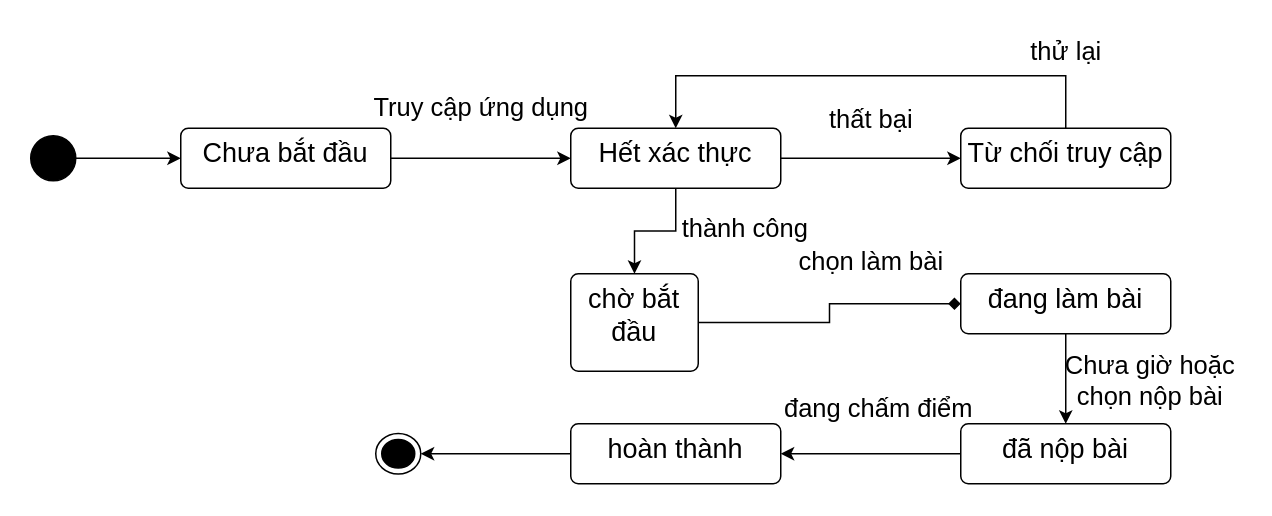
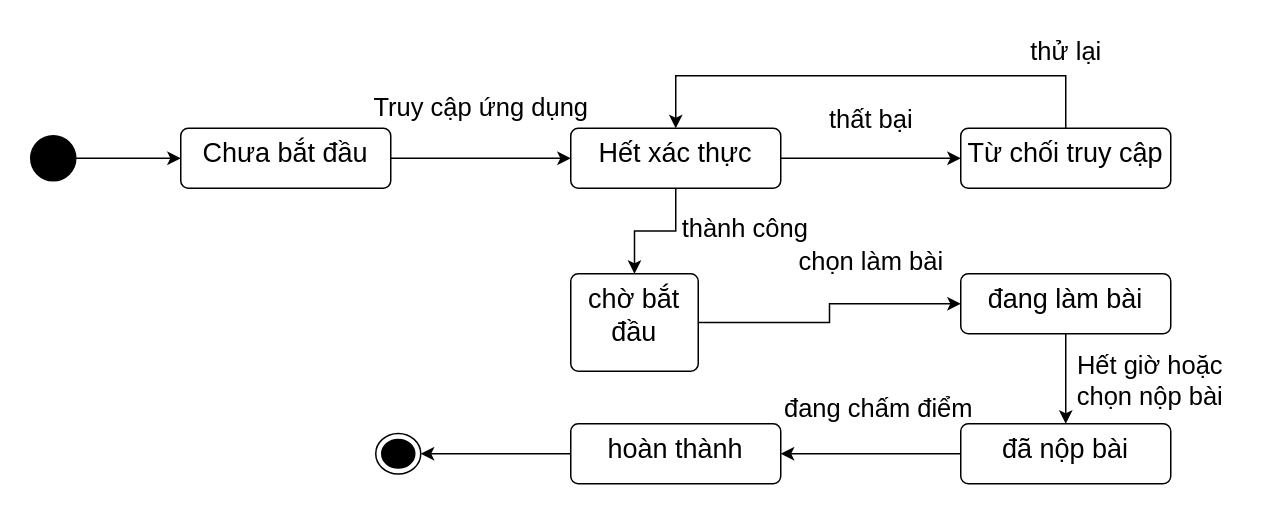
  <mxCell id="0" />
  <mxCell id="1" parent="0" />
  <mxCell id="2" style="edgeStyle=orthogonalEdgeStyle;rounded=0;orthogonalLoop=1;jettySize=auto;html=1;fontSize=18;" parent="1" source="3" target="6" edge="1"><mxGeometry relative="1" as="geometry" /></mxCell>
  <mxCell id="3" value="Chưa bắt đầu" style="html=1;align=center;verticalAlign=top;rounded=1;absoluteArcSize=1;arcSize=10;dashed=0;whiteSpace=wrap;fontSize=18;" parent="1" vertex="1"><mxGeometry x="120" y="85" width="140" height="40" as="geometry" /></mxCell>
  <mxCell id="4" style="edgeStyle=orthogonalEdgeStyle;rounded=0;orthogonalLoop=1;jettySize=auto;html=1;entryX=0;entryY=0.5;entryDx=0;entryDy=0;fontSize=18;" parent="1" source="6" target="9" edge="1"><mxGeometry relative="1" as="geometry" /></mxCell>
  <mxCell id="5" style="edgeStyle=orthogonalEdgeStyle;rounded=0;orthogonalLoop=1;jettySize=auto;html=1;entryX=0.5;entryY=0;entryDx=0;entryDy=0;fontSize=18;" parent="1" source="6" target="12" edge="1"><mxGeometry relative="1" as="geometry" /></mxCell>
  <mxCell id="6" value="Hết xác thực" style="html=1;align=center;verticalAlign=top;rounded=1;absoluteArcSize=1;arcSize=10;dashed=0;whiteSpace=wrap;fontSize=18;" parent="1" vertex="1"><mxGeometry x="380" y="85" width="140" height="40" as="geometry" /></mxCell>
  <mxCell id="7" value="Truy cập ứng dụng" style="text;html=1;align=center;verticalAlign=middle;resizable=0;points=[];autosize=1;strokeColor=none;fillColor=none;fontSize=17;" parent="1" vertex="1"><mxGeometry x="235" y="57" width="170" height="30" as="geometry" /></mxCell>
  <mxCell id="8" style="edgeStyle=orthogonalEdgeStyle;rounded=0;orthogonalLoop=1;jettySize=auto;html=1;entryX=0.5;entryY=0;entryDx=0;entryDy=0;fontSize=18;" parent="1" source="9" target="6" edge="1"><mxGeometry relative="1" as="geometry"><Array as="points"><mxPoint x="710" y="50" /><mxPoint x="450" y="50" /></Array></mxGeometry></mxCell>
  <mxCell id="9" value="Từ chối truy cập" style="html=1;align=center;verticalAlign=top;rounded=1;absoluteArcSize=1;arcSize=10;dashed=0;whiteSpace=wrap;fontSize=18;" parent="1" vertex="1"><mxGeometry x="640" y="85" width="140" height="40" as="geometry" /></mxCell>
  <mxCell id="10" value="thất bại" style="text;html=1;align=center;verticalAlign=middle;resizable=0;points=[];autosize=1;strokeColor=none;fillColor=none;fontSize=17;" parent="1" vertex="1"><mxGeometry x="540" y="65" width="80" height="30" as="geometry" /></mxCell>
- <mxCell id="11" style="edgeStyle=orthogonalEdgeStyle;rounded=0;orthogonalLoop=1;jettySize=auto;html=1;entryX=0;entryY=0.5;entryDx=0;entryDy=0;fontSize=18;endArrow=diamond;" parent="1" source="12" target="18" edge="1"><mxGeometry relative="1" as="geometry" /></mxCell>
+ <mxCell id="11" style="edgeStyle=orthogonalEdgeStyle;rounded=0;orthogonalLoop=1;jettySize=auto;html=1;entryX=0;entryY=0.5;entryDx=0;entryDy=0;fontSize=18;" parent="1" source="12" target="18" edge="1"><mxGeometry relative="1" as="geometry" /></mxCell>
  <mxCell id="12" value="chờ bắt đầu" style="html=1;align=center;verticalAlign=top;rounded=1;absoluteArcSize=1;arcSize=10;dashed=0;whiteSpace=wrap;fontSize=18;" parent="1" vertex="1"><mxGeometry x="380" y="182" width="85" height="65" as="geometry" /></mxCell>
  <mxCell id="13" value="thành công" style="text;html=1;align=center;verticalAlign=middle;resizable=0;points=[];autosize=1;strokeColor=none;fillColor=none;fontSize=17;" parent="1" vertex="1"><mxGeometry x="441" y="138" width="110" height="30" as="geometry" /></mxCell>
  <mxCell id="14" value="" style="ellipse;html=1;shape=endState;fillColor=strokeColor;fontSize=18;" parent="1" vertex="1"><mxGeometry x="250" y="288.5" width="30" height="27" as="geometry" /></mxCell>
  <mxCell id="15" style="edgeStyle=orthogonalEdgeStyle;rounded=0;orthogonalLoop=1;jettySize=auto;html=1;entryX=0;entryY=0.5;entryDx=0;entryDy=0;fontSize=18;" parent="1" source="16" target="3" edge="1"><mxGeometry relative="1" as="geometry" /></mxCell>
  <mxCell id="16" value="" style="ellipse;fillColor=strokeColor;html=1;fontSize=18;" parent="1" vertex="1"><mxGeometry y="90" width="30" height="30" as="geometry" x="20" /></mxCell>
  <mxCell id="17" style="edgeStyle=orthogonalEdgeStyle;rounded=0;orthogonalLoop=1;jettySize=auto;html=1;entryX=0.5;entryY=0;entryDx=0;entryDy=0;fontSize=18;" parent="1" source="18" target="22" edge="1"><mxGeometry relative="1" as="geometry" /></mxCell>
  <mxCell id="18" value="đang làm bài" style="html=1;align=center;verticalAlign=top;rounded=1;absoluteArcSize=1;arcSize=10;dashed=0;whiteSpace=wrap;fontSize=18;" parent="1" vertex="1"><mxGeometry x="640" y="182" width="140" height="40" as="geometry" /></mxCell>
  <mxCell id="19" value="chọn làm bài" style="text;html=1;align=center;verticalAlign=middle;resizable=0;points=[];autosize=1;strokeColor=none;fillColor=none;fontSize=17;" parent="1" vertex="1"><mxGeometry x="520" y="160" width="120" height="30" as="geometry" /></mxCell>
  <mxCell id="20" value="thử lại" style="text;html=1;align=center;verticalAlign=middle;resizable=0;points=[];autosize=1;strokeColor=none;fillColor=none;fontSize=17;" parent="1" vertex="1"><mxGeometry x="675" y="20" width="70" height="30" as="geometry" /></mxCell>
  <mxCell id="21" style="edgeStyle=orthogonalEdgeStyle;rounded=0;orthogonalLoop=1;jettySize=auto;html=1;entryX=1;entryY=0.5;entryDx=0;entryDy=0;fontSize=18;" parent="1" source="22" target="25" edge="1"><mxGeometry relative="1" as="geometry" /></mxCell>
  <mxCell id="22" value="đã nộp bài" style="html=1;align=center;verticalAlign=top;rounded=1;absoluteArcSize=1;arcSize=10;dashed=0;whiteSpace=wrap;fontSize=18;" parent="1" vertex="1"><mxGeometry x="640" y="282" width="140" height="40" as="geometry" /></mxCell>
- <mxCell id="23" value="Chưa giờ hoặc&lt;div&gt;chọn nộp bài&lt;/div&gt;" style="text;html=1;align=center;verticalAlign=middle;resizable=0;points=[];autosize=1;strokeColor=none;fillColor=none;fontSize=17;" parent="1" vertex="1"><mxGeometry x="706" y="229" width="120" height="50" as="geometry" /></mxCell>
+ <mxCell id="23" value="Hết giờ hoặc&lt;div&gt;chọn nộp bài&lt;/div&gt;" style="text;html=1;align=center;verticalAlign=middle;resizable=0;points=[];autosize=1;strokeColor=none;fillColor=none;fontSize=17;" parent="1" vertex="1"><mxGeometry x="706" y="229" width="120" height="50" as="geometry" /></mxCell>
  <mxCell id="24" style="edgeStyle=orthogonalEdgeStyle;rounded=0;orthogonalLoop=1;jettySize=auto;html=1;entryX=1;entryY=0.5;entryDx=0;entryDy=0;fontSize=18;" parent="1" source="25" target="14" edge="1"><mxGeometry relative="1" as="geometry" /></mxCell>
  <mxCell id="25" value="hoàn thành" style="html=1;align=center;verticalAlign=top;rounded=1;absoluteArcSize=1;arcSize=10;dashed=0;whiteSpace=wrap;fontSize=18;" parent="1" vertex="1"><mxGeometry x="380" y="282" width="140" height="40" as="geometry" /></mxCell>
  <mxCell id="26" value="đang chấm điểm" style="text;html=1;align=center;verticalAlign=middle;resizable=0;points=[];autosize=1;strokeColor=none;fillColor=none;fontSize=17;" parent="1" vertex="1"><mxGeometry x="510" y="258" width="150" height="30" as="geometry" /></mxCell>
